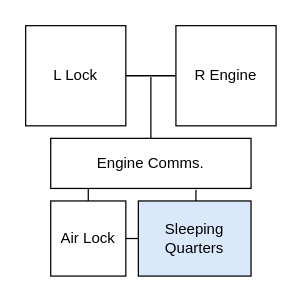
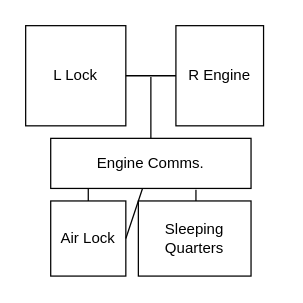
  <mxCell id="0" />
  <mxCell id="1" parent="0" />
  <mxCell id="2" value="L Lock" style="whiteSpace=wrap;html=1;aspect=fixed;" vertex="1" parent="1"><mxGeometry x="20" y="20" width="80" height="80" as="geometry" /></mxCell>
- <mxCell id="3" value="R Engine" style="whiteSpace=wrap;html=1;aspect=fixed;" vertex="1" parent="1"><mxGeometry x="140" y="20" width="80" height="80" as="geometry" /></mxCell>
+ <mxCell id="3" value="R Engine" style="whiteSpace=wrap;html=1;aspect=fixed;" vertex="1" parent="1"><mxGeometry x="140" y="20" width="70" height="80" as="geometry" /></mxCell>
  <mxCell id="4" value="Engine Comms." style="rounded=0;whiteSpace=wrap;html=1;" vertex="1" parent="1"><mxGeometry x="40" y="110" width="160" height="40" as="geometry" /></mxCell>
  <mxCell id="5" value="Air Lock" style="rounded=0;whiteSpace=wrap;html=1;" vertex="1" parent="1"><mxGeometry x="40" y="160" width="60" height="60" as="geometry" /></mxCell>
  <mxCell id="6" value="" style="endArrow=none;html=1;rounded=0;exitX=0.5;exitY=0;exitDx=0;exitDy=0;" edge="1" parent="1" source="4"><mxGeometry width="50" height="50" relative="1" as="geometry"><mxPoint x="115" y="111" as="sourcePoint" /><mxPoint x="120" y="61" as="targetPoint" /></mxGeometry></mxCell>
  <mxCell id="7" value="" style="endArrow=none;html=1;rounded=0;entryX=0;entryY=0.5;entryDx=0;entryDy=0;exitX=1;exitY=0.5;exitDx=0;exitDy=0;" edge="1" parent="1" source="2" target="3"><mxGeometry width="50" height="50" relative="1" as="geometry"><mxPoint x="100" y="110" as="sourcePoint" /><mxPoint x="150" y="60" as="targetPoint" /></mxGeometry></mxCell>
  <mxCell id="8" value="" style="endArrow=none;html=1;rounded=0;exitX=0.5;exitY=0;exitDx=0;exitDy=0;" edge="1" parent="1" source="5"><mxGeometry width="50" height="50" relative="1" as="geometry"><mxPoint x="0" y="360" as="sourcePoint" /><mxPoint x="70" y="150" as="targetPoint" /></mxGeometry></mxCell>
- <mxCell id="9" value="Sleeping Quarters" style="rounded=0;whiteSpace=wrap;html=1;fillColor=#dae8fc;" vertex="1" parent="1"><mxGeometry x="110" y="160" width="90" height="60" as="geometry" /></mxCell>
- <mxCell id="10" value="" style="endArrow=none;html=1;rounded=0;entryX=0;entryY=0.5;entryDx=0;entryDy=0;exitX=1;exitY=0.5;exitDx=0;exitDy=0;" edge="1" parent="1" source="5" target="9"><mxGeometry width="50" height="50" relative="1" as="geometry"><mxPoint x="10" y="350" as="sourcePoint" /><mxPoint x="60" y="300" as="targetPoint" /></mxGeometry></mxCell>
+ <mxCell id="9" value="Sleeping Quarters" style="rounded=0;whiteSpace=wrap;html=1;" vertex="1" parent="1"><mxGeometry x="110" y="160" width="90" height="60" as="geometry" /></mxCell>
+ <mxCell id="10" value="" style="endArrow=none;html=1;rounded=0;exitX=1;exitY=0.5;exitDx=0;exitDy=0;" edge="1" parent="1" source="5" target="4"><mxGeometry width="50" height="50" relative="1" as="geometry"><mxPoint x="10" y="350" as="sourcePoint" /><mxPoint x="60" y="300" as="targetPoint" /></mxGeometry></mxCell>
  <mxCell id="11" value="" style="endArrow=none;html=1;rounded=0;entryX=0.5;entryY=0;entryDx=0;entryDy=0;" edge="1" parent="1"><mxGeometry width="50" height="50" relative="1" as="geometry"><mxPoint x="156" y="151" as="sourcePoint" /><mxPoint x="156" y="160" as="targetPoint" /></mxGeometry></mxCell>
